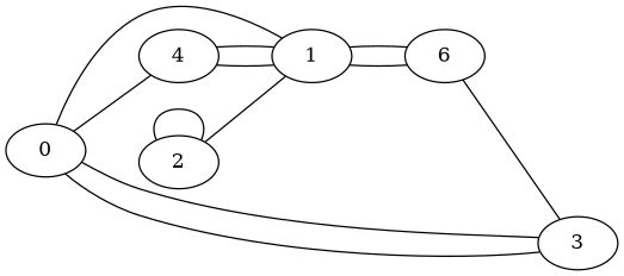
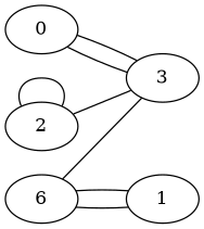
  graph {
    fontname="DejaVu Serif"
    rankdir=LR
    node [fontname="DejaVu Serif"]
    edge [fontname="DejaVu Serif"]
    0
    1
    3
-   4
    n5 [label=6]
    2
-   0 -- 1
    0 -- 3
-   0 -- 4
    1 -- n5
    3 -- 0
-   4 -- 1
-   4 -- 1
    n5 -- 1
    n5 -- 3
-   2 -- 1
+   2 -- 3
    2 -- 2
  }
